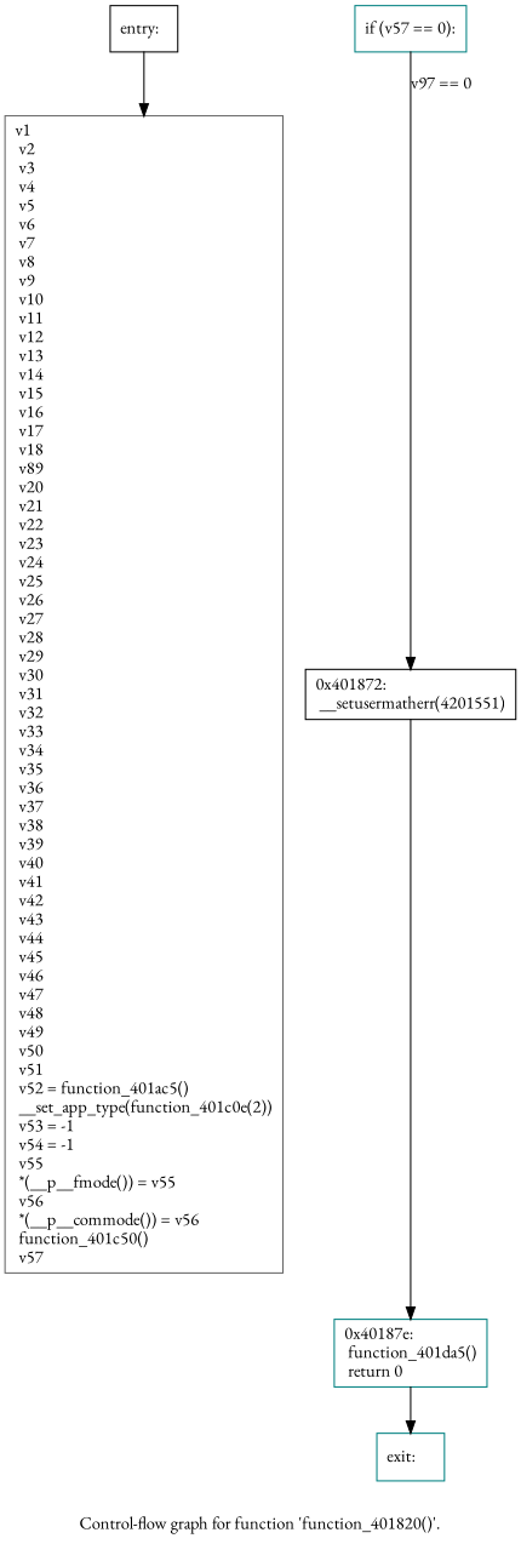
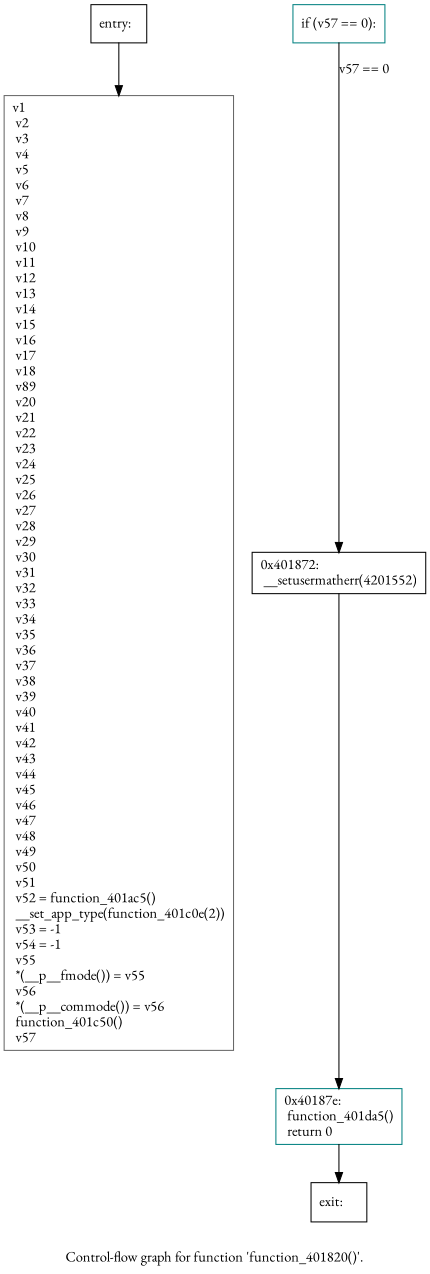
  digraph {
    fontname="EB Garamond"
    label="Control-flow graph for function 'function_401820()'."
    node [color=teal fontname="EB Garamond" shape=record]
    edge [fontname="EB Garamond"]
    n1 [color=black label="{entry:\l}"]
    n2 [color=gray40 label="{  v1\l  v2\l  v3\l  v4\l  v5\l  v6\l  v7\l  v8\l  v9\l  v10\l  v11\l  v12\l  v13\l  v14\l  v15\l  v16\l  v17\l  v18\l  v89\l  v20\l  v21\l  v22\l  v23\l  v24\l  v25\l  v26\l  v27\l  v28\l  v29\l  v30\l  v31\l  v32\l  v33\l  v34\l  v35\l  v36\l  v37\l  v38\l  v39\l  v40\l  v41\l  v42\l  v43\l  v44\l  v45\l  v46\l  v47\l  v48\l  v49\l  v50\l  v51\l  v52 = function_401ac5()\l  __set_app_type(function_401c0e(2))\l  v53 = -1\l  v54 = -1\l  v55\l  *(__p__fmode()) = v55\l  v56\l  *(__p__commode()) = v56\l  function_401c50()\l  v57\l}"]
    n3 [label="{  if (v57 == 0):\l}"]
-   n4 [color=black label="{0x401872:\l  __setusermatherr(4201551)\l}"]
+   n4 [color=black label="{0x401872:\l  __setusermatherr(4201552)\l}"]
    n5 [label="{0x40187e:\l  function_401da5()\l  return 0\l}"]
-   n6 [label="{exit:\l}"]
+   n6 [color=black label="{exit:\l}"]
    n1 -> n2
-   n3 -> n4 [label="v97 == 0"]
+   n3 -> n4 [label="v57 == 0"]
    n4 -> n5
    n5 -> n6
  }
